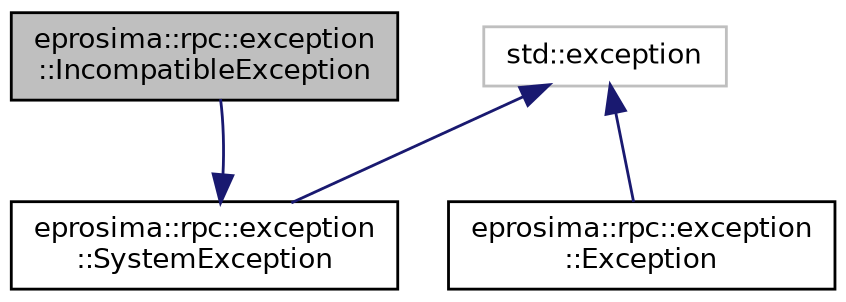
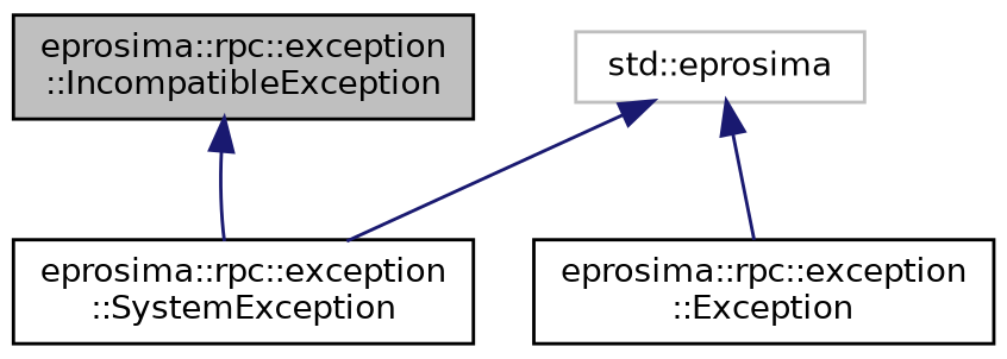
  digraph {
    node [color=black fillcolor=white fontname=Helvetica fontsize=10 shape=record style=filled]
    edge [color=midnightblue dir=back fontname=Helvetica fontsize=10 labelfontname=Helvetica labelfontsize=10 style=solid]
    n1 [fillcolor=grey75 fontcolor=black height=0.2 label="eprosima::rpc::exception\l::IncompatibleException" width=0.4]
    n2 [height=0.2 label="eprosima::rpc::exception\l::SystemException" width=0.4]
    n3 [height=0.2 label="eprosima::rpc::exception\l::Exception" width=0.4]
-   n4 [color=grey75 height=0.2 label="std::exception" width=0.4]
-   n2 -> n1
+   n4 [color=grey75 height=0.2 label="std::eprosima" width=0.4]
+   n1 -> n2
    n4 -> n2
    n4 -> n3
  }
